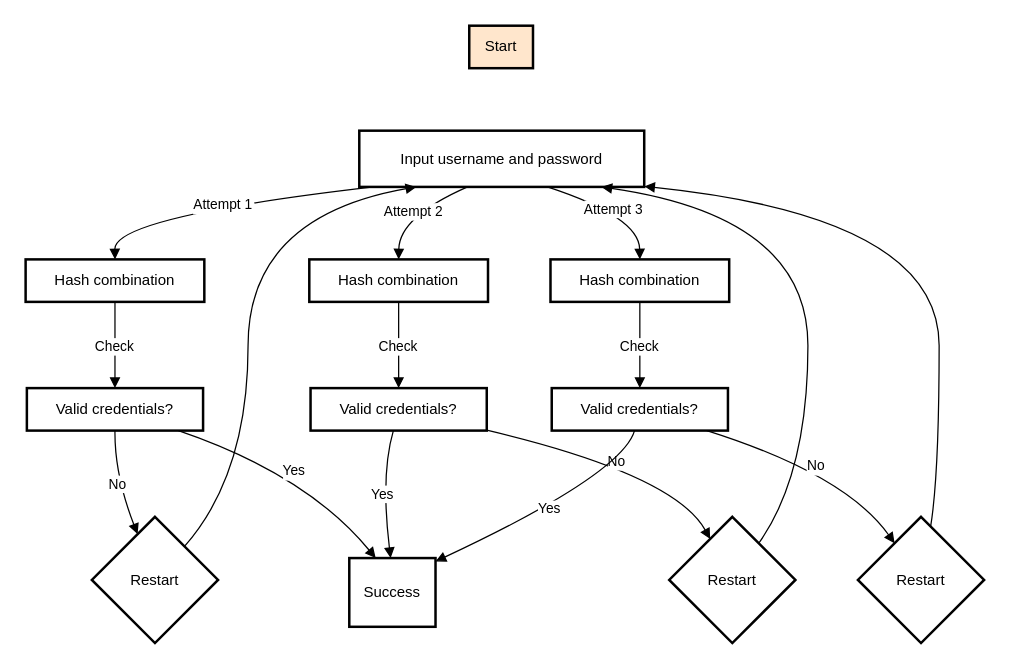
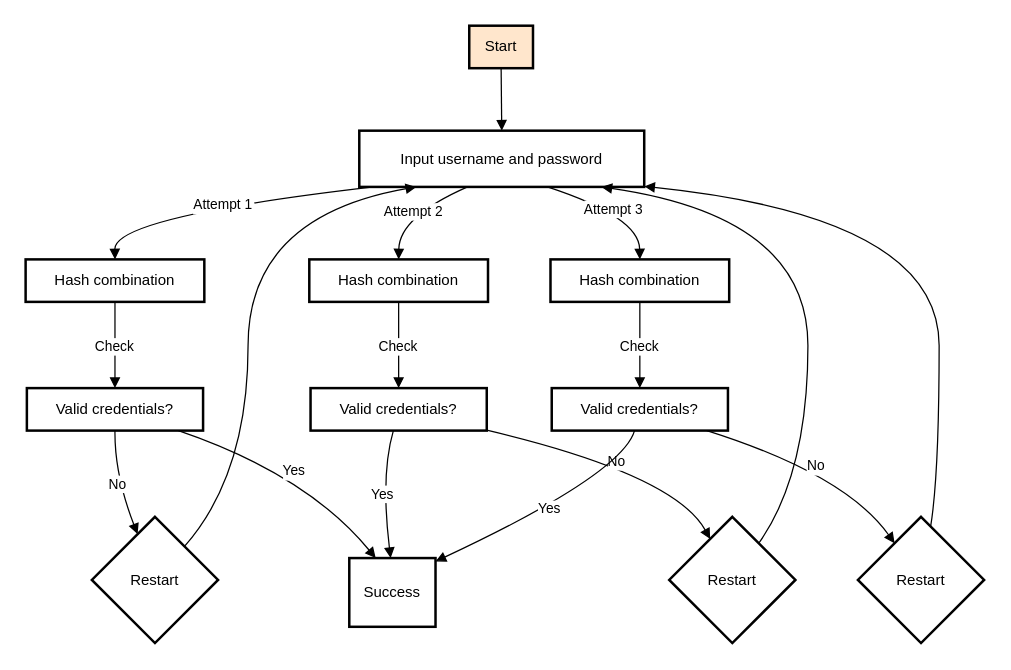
  <mxCell id="0" />
  <mxCell id="1" parent="0" />
  <mxCell id="2" value="Start" style="whiteSpace=wrap;strokeWidth=2;fillColor=#ffe6cc;" vertex="1" parent="1"><mxGeometry x="375" width="51" height="34" as="geometry" y="20" /></mxCell>
  <mxCell id="3" value="Input username and password" style="whiteSpace=wrap;strokeWidth=2;" vertex="1" parent="1"><mxGeometry x="287" y="104" width="228" height="45" as="geometry" /></mxCell>
  <mxCell id="4" value="Hash combination" style="whiteSpace=wrap;strokeWidth=2;" vertex="1" parent="1"><mxGeometry y="207" width="143" height="34" as="geometry" x="20" /></mxCell>
  <mxCell id="5" value="Hash combination" style="whiteSpace=wrap;strokeWidth=2;" vertex="1" parent="1"><mxGeometry x="247" y="207" width="143" height="34" as="geometry" /></mxCell>
  <mxCell id="6" value="Hash combination" style="whiteSpace=wrap;strokeWidth=2;" vertex="1" parent="1"><mxGeometry x="440" y="207" width="143" height="34" as="geometry" /></mxCell>
  <mxCell id="7" value="Valid credentials?" style="whiteSpace=wrap;strokeWidth=2;" vertex="1" parent="1"><mxGeometry x="21" y="310" width="141" height="34" as="geometry" /></mxCell>
  <mxCell id="8" value="Valid credentials?" style="whiteSpace=wrap;strokeWidth=2;" vertex="1" parent="1"><mxGeometry x="248" y="310" width="141" height="34" as="geometry" /></mxCell>
  <mxCell id="9" value="Valid credentials?" style="whiteSpace=wrap;strokeWidth=2;" vertex="1" parent="1"><mxGeometry x="441" y="310" width="141" height="34" as="geometry" /></mxCell>
  <mxCell id="10" value="Restart" style="rhombus;strokeWidth=2;whiteSpace=wrap;" vertex="1" parent="1"><mxGeometry x="73" y="413" width="101" height="101" as="geometry" /></mxCell>
  <mxCell id="11" value="Restart" style="rhombus;strokeWidth=2;whiteSpace=wrap;" vertex="1" parent="1"><mxGeometry x="535" y="413" width="101" height="101" as="geometry" /></mxCell>
  <mxCell id="12" value="Restart" style="rhombus;strokeWidth=2;whiteSpace=wrap;" vertex="1" parent="1"><mxGeometry x="686" y="413" width="101" height="101" as="geometry" /></mxCell>
  <mxCell id="13" value="Success" style="whiteSpace=wrap;strokeWidth=2;" vertex="1" parent="1"><mxGeometry x="279" y="446" width="69" height="55" as="geometry" /></mxCell>
+ <mxCell id="14" value="" style="curved=1;startArrow=none;endArrow=block;exitX=0.5;exitY=1;entryX=0.5;entryY=0;" edge="1" parent="1" source="2" target="3"><mxGeometry relative="1" as="geometry"><Array as="points" /></mxGeometry></mxCell>
  <mxCell id="15" value="Attempt 1" style="curved=1;startArrow=none;endArrow=block;exitX=0.05;exitY=1;entryX=0.5;entryY=0;" edge="1" parent="1" source="3" target="4"><mxGeometry relative="1" as="geometry"><Array as="points"><mxPoint x="91" y="173" /></Array></mxGeometry></mxCell>
  <mxCell id="16" value="Attempt 2" style="curved=1;startArrow=none;endArrow=block;exitX=0.38;exitY=1;entryX=0.5;entryY=0;" edge="1" parent="1" source="3" target="5"><mxGeometry relative="1" as="geometry"><Array as="points"><mxPoint x="319" y="173" /></Array></mxGeometry></mxCell>
  <mxCell id="17" value="Attempt 3" style="curved=1;startArrow=none;endArrow=block;exitX=0.66;exitY=1;entryX=0.5;entryY=0;" edge="1" parent="1" source="3" target="6"><mxGeometry relative="1" as="geometry"><Array as="points"><mxPoint x="511" y="173" /></Array></mxGeometry></mxCell>
  <mxCell id="18" value="Check" style="curved=1;startArrow=none;endArrow=block;exitX=0.5;exitY=1;entryX=0.5;entryY=0;" edge="1" parent="1" source="4" target="7"><mxGeometry relative="1" as="geometry"><Array as="points" /></mxGeometry></mxCell>
  <mxCell id="19" value="Check" style="curved=1;startArrow=none;endArrow=block;exitX=0.5;exitY=1;entryX=0.5;entryY=0;" edge="1" parent="1" source="5" target="8"><mxGeometry relative="1" as="geometry"><Array as="points" /></mxGeometry></mxCell>
  <mxCell id="20" value="Check" style="curved=1;startArrow=none;endArrow=block;exitX=0.5;exitY=1;entryX=0.5;entryY=0;" edge="1" parent="1" source="6" target="9"><mxGeometry relative="1" as="geometry"><Array as="points" /></mxGeometry></mxCell>
  <mxCell id="21" value="No" style="curved=1;startArrow=none;endArrow=block;exitX=0.5;exitY=1;entryX=0.31;entryY=0;" edge="1" parent="1" source="7" target="10"><mxGeometry relative="1" as="geometry"><Array as="points"><mxPoint x="91" y="379" /></Array></mxGeometry></mxCell>
  <mxCell id="22" value="No" style="curved=1;startArrow=none;endArrow=block;exitX=1;exitY=0.99;entryX=0.23;entryY=0;" edge="1" parent="1" source="8" target="11"><mxGeometry relative="1" as="geometry"><Array as="points"><mxPoint x="539" y="379" /></Array></mxGeometry></mxCell>
  <mxCell id="23" value="No" style="curved=1;startArrow=none;endArrow=block;exitX=0.88;exitY=1;entryX=0.14;entryY=0;" edge="1" parent="1" source="9" target="12"><mxGeometry relative="1" as="geometry"><Array as="points"><mxPoint x="676" y="379" /></Array></mxGeometry></mxCell>
  <mxCell id="24" value="" style="curved=1;startArrow=none;endArrow=block;exitX=0.94;exitY=0;entryX=0.2;entryY=1;" edge="1" parent="1" source="10" target="3"><mxGeometry relative="1" as="geometry"><Array as="points"><mxPoint x="198" y="379" /><mxPoint x="198" y="173" /></Array></mxGeometry></mxCell>
  <mxCell id="25" value="" style="curved=1;startArrow=none;endArrow=block;exitX=0.86;exitY=0;entryX=0.85;entryY=1;" edge="1" parent="1" source="11" target="3"><mxGeometry relative="1" as="geometry"><Array as="points"><mxPoint x="646" y="379" /><mxPoint x="646" y="173" /></Array></mxGeometry></mxCell>
  <mxCell id="26" value="" style="curved=1;startArrow=none;endArrow=block;exitX=0.59;exitY=0;entryX=1;entryY=0.99;" edge="1" parent="1" source="12" target="3"><mxGeometry relative="1" as="geometry"><Array as="points"><mxPoint x="751" y="379" /><mxPoint x="751" y="173" /></Array></mxGeometry></mxCell>
  <mxCell id="27" value="Yes" style="curved=1;startArrow=none;endArrow=block;exitX=0.86;exitY=1;entryX=0.31;entryY=0.01;" edge="1" parent="1" source="7" target="13"><mxGeometry relative="1" as="geometry"><Array as="points"><mxPoint x="245" y="379" /></Array></mxGeometry></mxCell>
  <mxCell id="28" value="Yes" style="curved=1;startArrow=none;endArrow=block;exitX=0.47;exitY=1;entryX=0.48;entryY=0.01;" edge="1" parent="1" source="8" target="13"><mxGeometry relative="1" as="geometry"><Array as="points"><mxPoint x="304" y="379" /></Array></mxGeometry></mxCell>
  <mxCell id="29" value="Yes" style="curved=1;startArrow=none;endArrow=block;exitX=0.47;exitY=1;entryX=1.01;entryY=0.04;" edge="1" parent="1" source="9" target="13"><mxGeometry relative="1" as="geometry"><Array as="points"><mxPoint x="497" y="379" /></Array></mxGeometry></mxCell>
